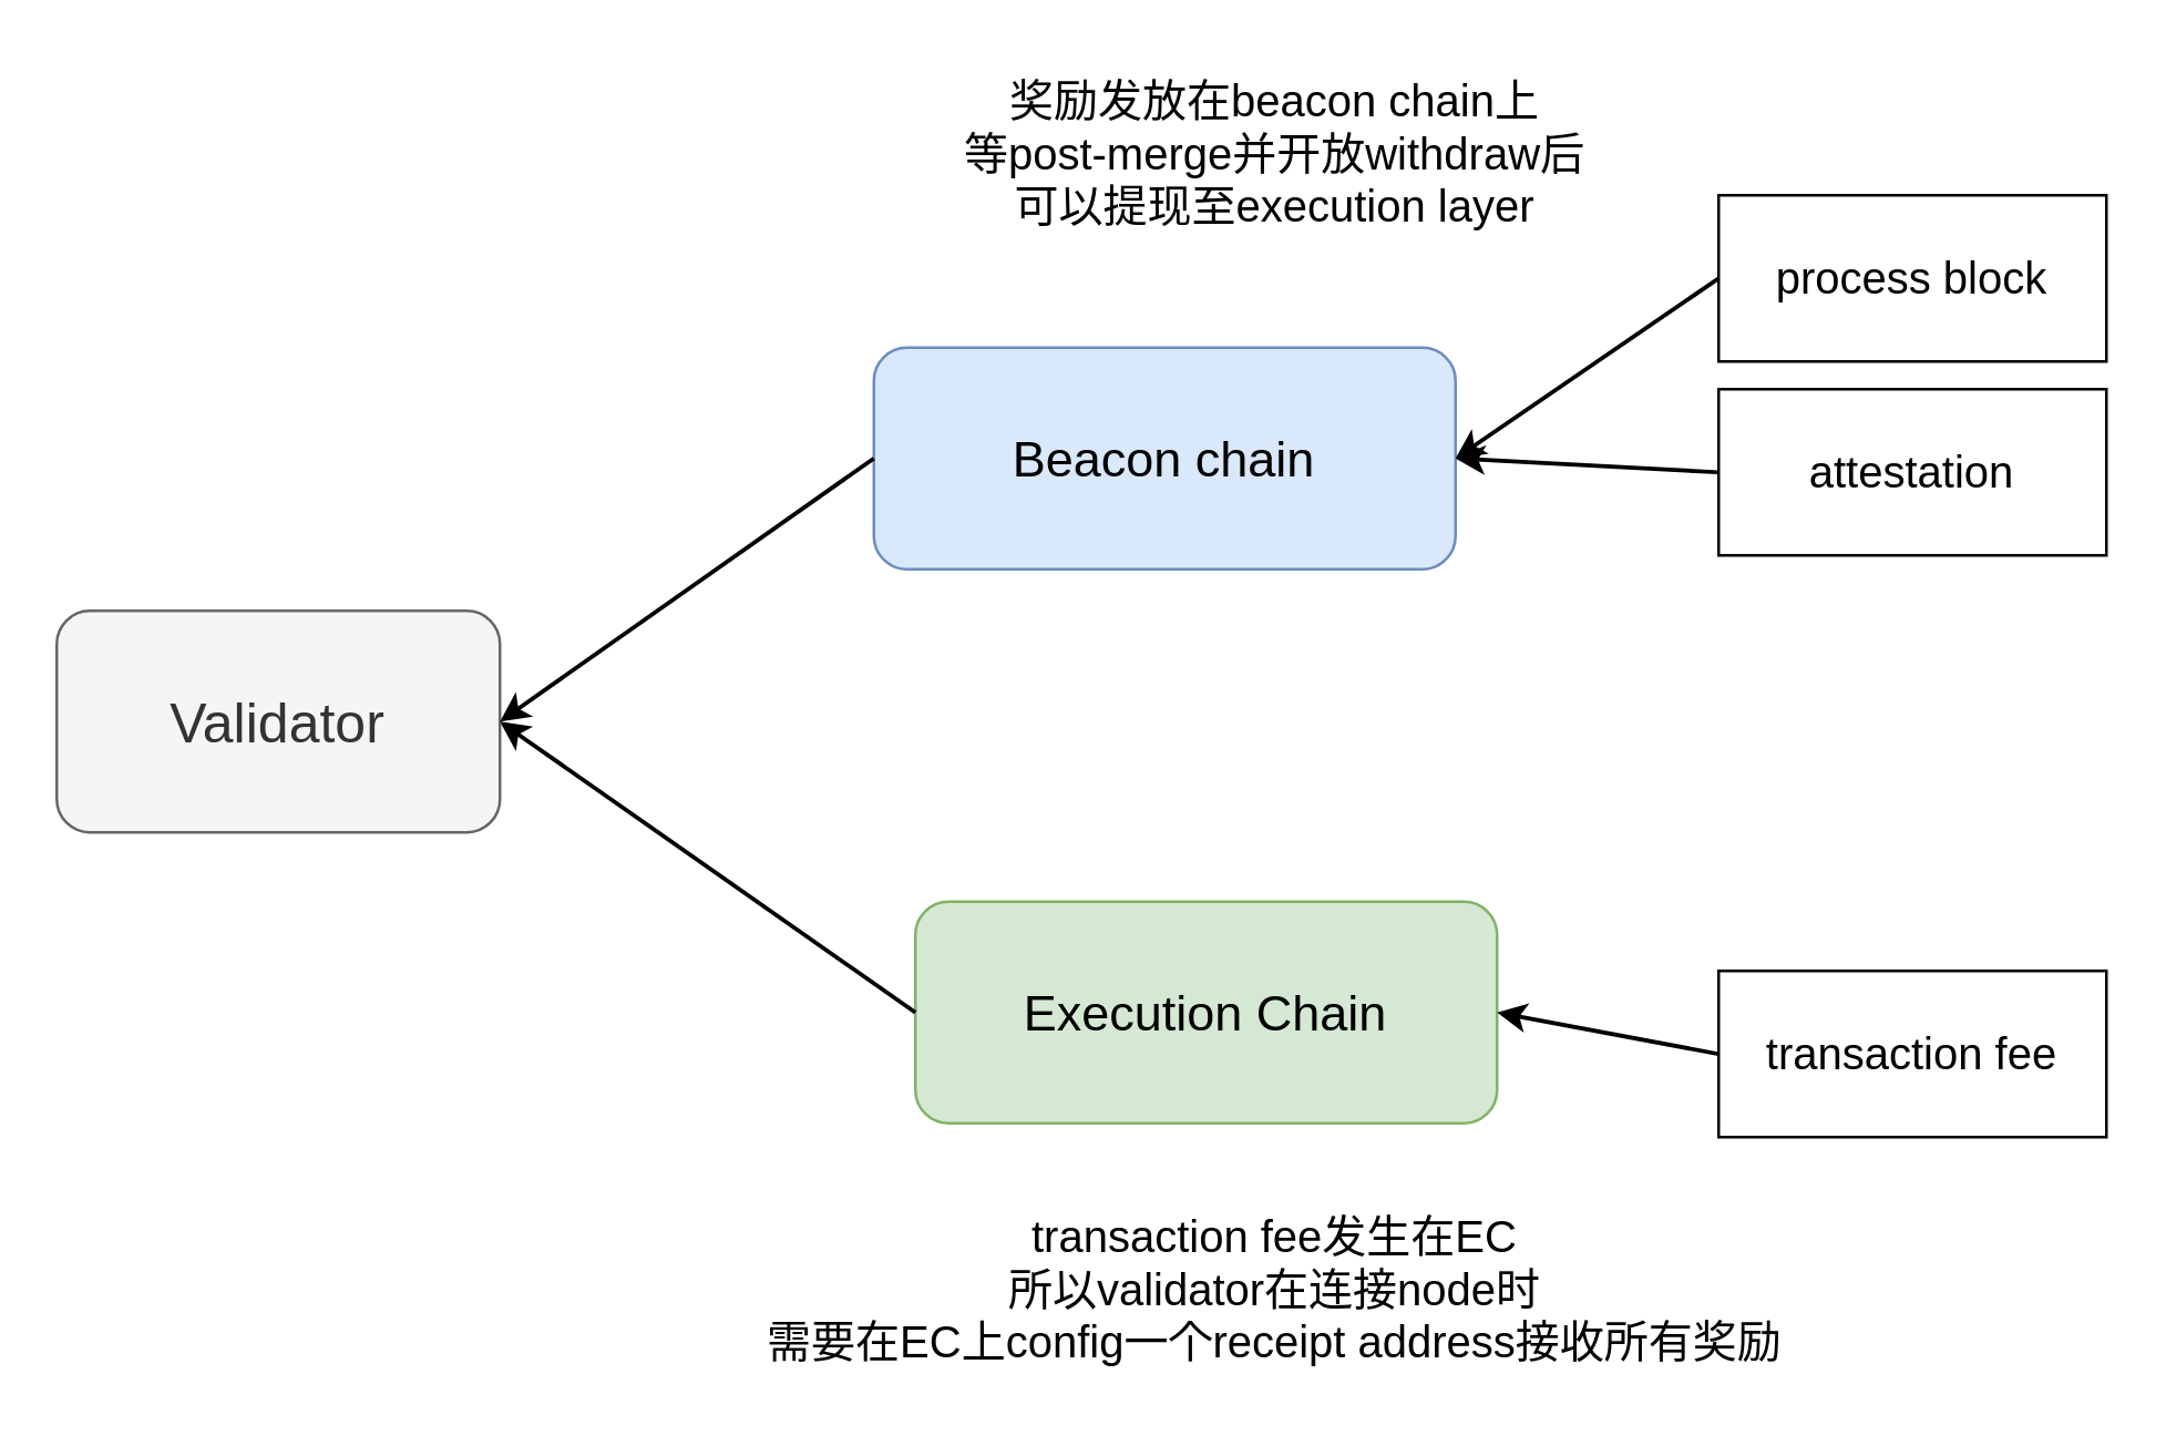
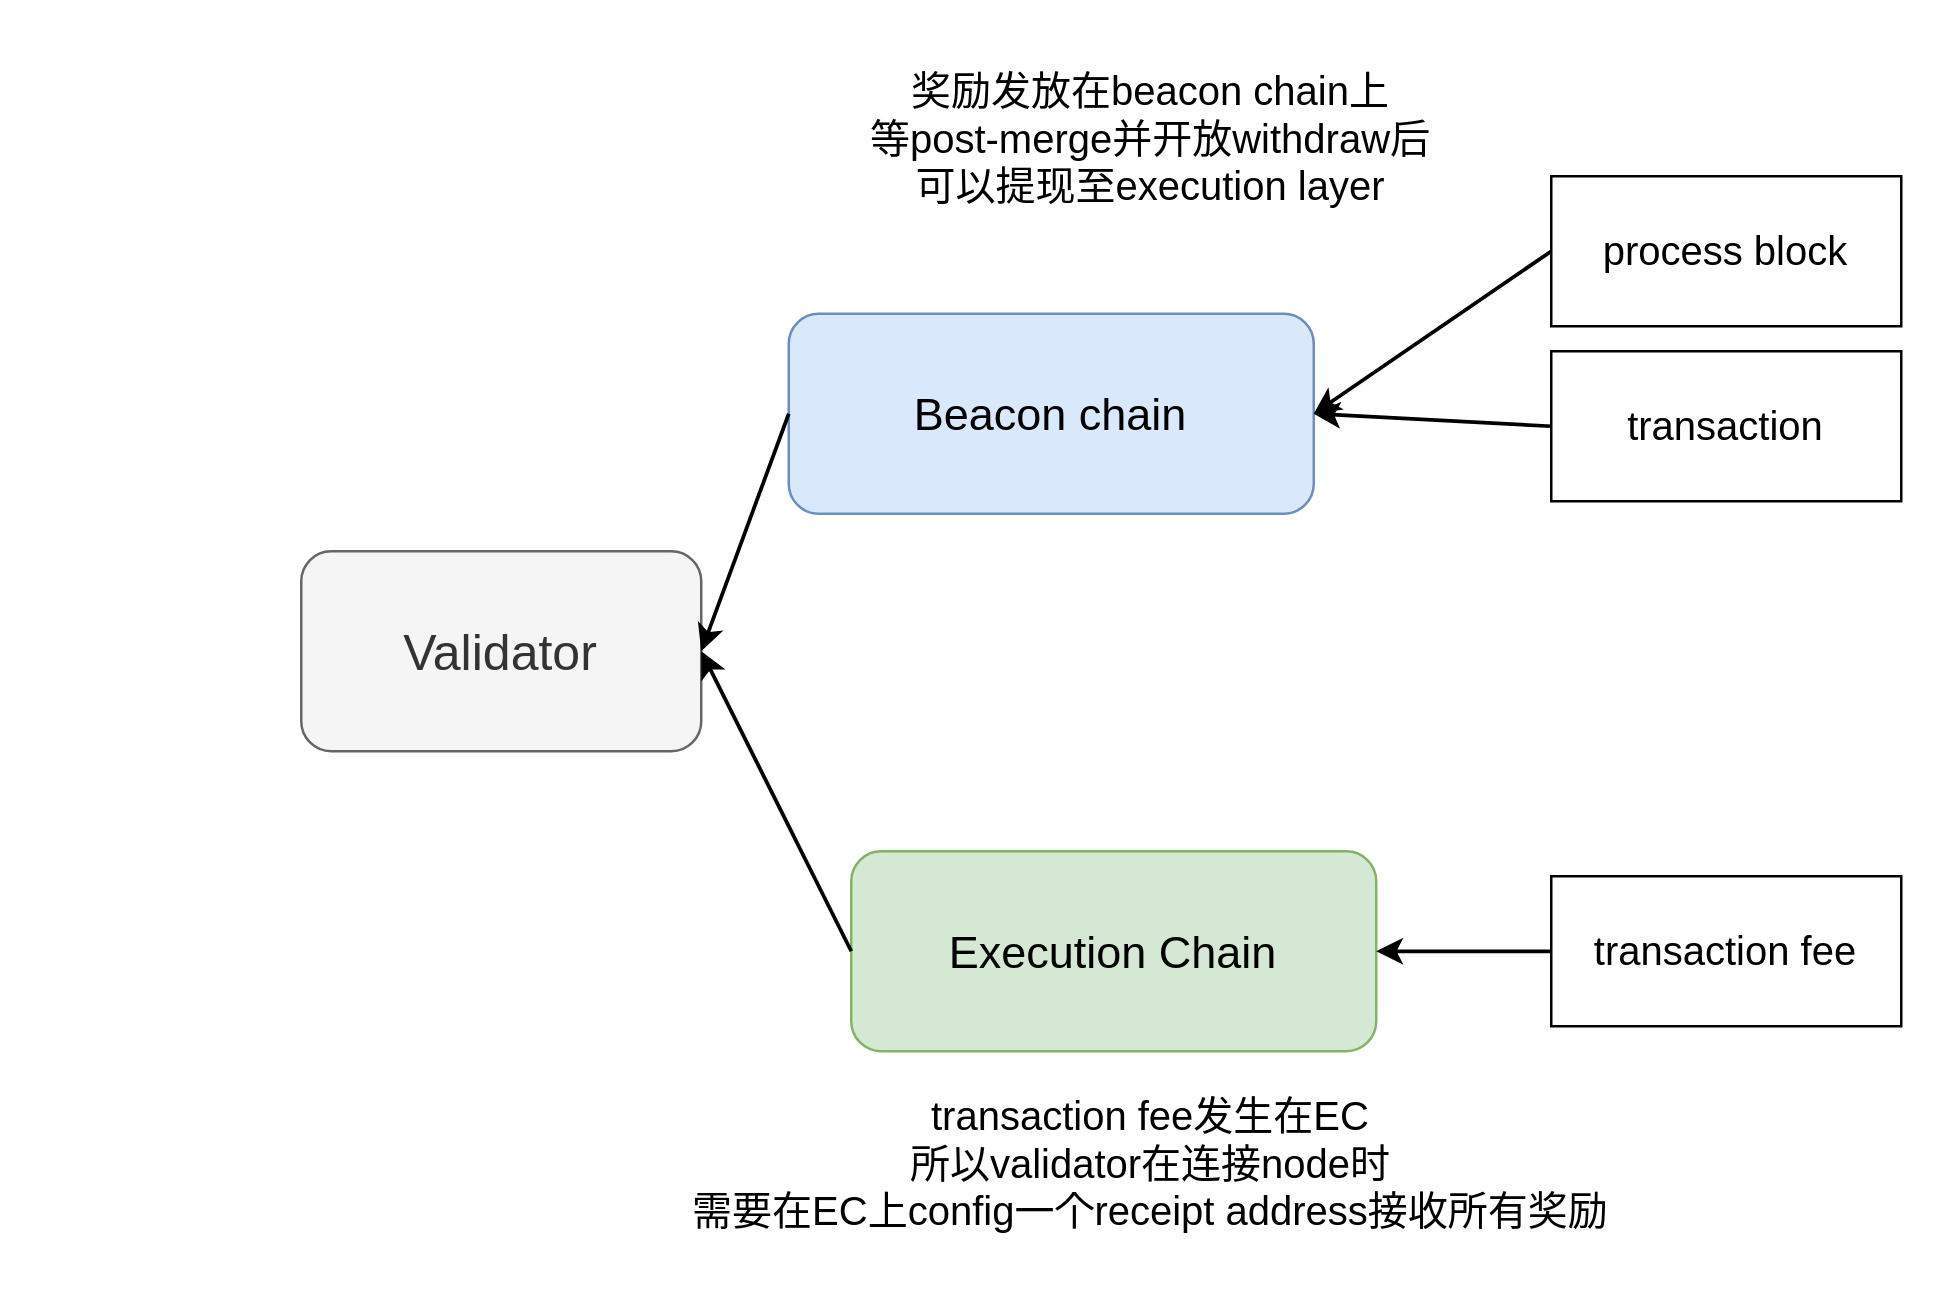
  <mxCell id="0" />
  <mxCell id="1" parent="0" />
- <mxCell id="2" value="&lt;font style=&quot;font-size: 20px;&quot;&gt;Validator&lt;/font&gt;" style="rounded=1;whiteSpace=wrap;html=1;fillColor=#f5f5f5;fontColor=#333333;strokeColor=#666666;" vertex="1" parent="1"><mxGeometry x="20" y="220" width="160" height="80" as="geometry" /></mxCell>
- <mxCell id="3" value="&lt;font style=&quot;font-size: 18px;&quot;&gt;Execution Chain&lt;/font&gt;" style="rounded=1;whiteSpace=wrap;html=1;fontSize=20;fillColor=#d5e8d4;strokeColor=#82b366;" vertex="1" parent="1"><mxGeometry x="330" y="325" width="210" height="80" as="geometry" /></mxCell>
+ <mxCell id="2" value="&lt;font style=&quot;font-size: 20px;&quot;&gt;Validator&lt;/font&gt;" style="rounded=1;whiteSpace=wrap;html=1;fillColor=#f5f5f5;fontColor=#333333;strokeColor=#666666;" vertex="1" parent="1"><mxGeometry x="120" y="220" width="160" height="80" as="geometry" /></mxCell>
+ <mxCell id="3" value="&lt;font style=&quot;font-size: 18px;&quot;&gt;Execution Chain&lt;/font&gt;" style="rounded=1;whiteSpace=wrap;html=1;fontSize=20;fillColor=#d5e8d4;strokeColor=#82b366;" vertex="1" parent="1"><mxGeometry x="340" y="340" width="210" height="80" as="geometry" /></mxCell>
  <mxCell id="4" value="&lt;font style=&quot;font-size: 18px;&quot;&gt;Beacon chain&lt;/font&gt;" style="rounded=1;whiteSpace=wrap;html=1;fontSize=20;fillColor=#dae8fc;strokeColor=#6c8ebf;" vertex="1" parent="1"><mxGeometry x="315" y="125" width="210" height="80" as="geometry" /></mxCell>
  <mxCell id="5" value="" style="endArrow=classic;html=1;rounded=0;fontSize=18;strokeWidth=1.5;exitX=0;exitY=0.5;exitDx=0;exitDy=0;entryX=1;entryY=0.5;entryDx=0;entryDy=0;" edge="1" parent="1" source="4" target="2"><mxGeometry width="50" height="50" relative="1" as="geometry"><mxPoint x="500" y="300" as="sourcePoint" /><mxPoint x="550" y="250" as="targetPoint" /></mxGeometry></mxCell>
  <mxCell id="6" value="" style="endArrow=classic;html=1;rounded=0;fontSize=18;strokeWidth=1.5;exitX=0;exitY=0.5;exitDx=0;exitDy=0;entryX=1;entryY=0.5;entryDx=0;entryDy=0;" edge="1" parent="1" source="3" target="2"><mxGeometry width="50" height="50" relative="1" as="geometry"><mxPoint x="350" y="150" as="sourcePoint" /><mxPoint x="270" y="270" as="targetPoint" /></mxGeometry></mxCell>
  <mxCell id="7" value="&lt;font style=&quot;font-size: 16px;&quot;&gt;process block&lt;/font&gt;" style="rounded=0;whiteSpace=wrap;html=1;fontSize=18;" vertex="1" parent="1"><mxGeometry x="620" y="70" width="140" height="60" as="geometry" /></mxCell>
- <mxCell id="8" value="&lt;font style=&quot;font-size: 16px;&quot;&gt;attestation&lt;/font&gt;" style="rounded=0;whiteSpace=wrap;html=1;fontSize=18;" vertex="1" parent="1"><mxGeometry x="620" y="140" width="140" height="60" as="geometry" /></mxCell>
+ <mxCell id="8" value="&lt;font style=&quot;font-size: 16px;&quot;&gt;transaction&lt;/font&gt;" style="rounded=0;whiteSpace=wrap;html=1;fontSize=18;" vertex="1" parent="1"><mxGeometry x="620" y="140" width="140" height="60" as="geometry" /></mxCell>
  <mxCell id="9" value="" style="endArrow=classic;html=1;rounded=0;fontSize=18;strokeWidth=1.5;exitX=0;exitY=0.5;exitDx=0;exitDy=0;entryX=1;entryY=0.5;entryDx=0;entryDy=0;" edge="1" parent="1" source="7" target="4"><mxGeometry width="50" height="50" relative="1" as="geometry"><mxPoint x="350" y="150" as="sourcePoint" /><mxPoint x="190" y="270" as="targetPoint" /></mxGeometry></mxCell>
  <mxCell id="10" value="" style="endArrow=classic;html=1;rounded=0;fontSize=18;strokeWidth=1.5;exitX=0;exitY=0.5;exitDx=0;exitDy=0;entryX=1;entryY=0.5;entryDx=0;entryDy=0;" edge="1" parent="1" source="8" target="4"><mxGeometry width="50" height="50" relative="1" as="geometry"><mxPoint x="620" y="100" as="sourcePoint" /><mxPoint x="560" y="150" as="targetPoint" /></mxGeometry></mxCell>
  <mxCell id="11" value="&lt;span style=&quot;font-size: 16px;&quot;&gt;transaction fee&lt;/span&gt;" style="rounded=0;whiteSpace=wrap;html=1;fontSize=18;" vertex="1" parent="1"><mxGeometry x="620" y="350" width="140" height="60" as="geometry" /></mxCell>
  <mxCell id="12" value="" style="endArrow=classic;html=1;rounded=0;fontSize=18;strokeWidth=1.5;exitX=0;exitY=0.5;exitDx=0;exitDy=0;entryX=1;entryY=0.5;entryDx=0;entryDy=0;" edge="1" parent="1" source="11" target="3"><mxGeometry width="50" height="50" relative="1" as="geometry"><mxPoint x="630" y="180" as="sourcePoint" /><mxPoint x="560" y="150" as="targetPoint" /></mxGeometry></mxCell>
  <mxCell id="13" value="奖励发放在beacon chain上&lt;br&gt;等post-merge并开放withdraw后&lt;br&gt;可以提现至execution layer" style="text;html=1;strokeColor=none;fillColor=none;align=center;verticalAlign=middle;whiteSpace=wrap;rounded=0;fontSize=16;" vertex="1" parent="1"><mxGeometry x="250" y="20" width="420" height="70" as="geometry" /></mxCell>
  <mxCell id="14" value="transaction fee发生在EC&lt;br&gt;所以validator在连接node时&lt;br&gt;需要在EC上config一个receipt address接收所有奖励" style="text;html=1;strokeColor=none;fillColor=none;align=center;verticalAlign=middle;whiteSpace=wrap;rounded=0;fontSize=16;" vertex="1" parent="1"><mxGeometry x="250" y="430" width="420" height="70" as="geometry" /></mxCell>
